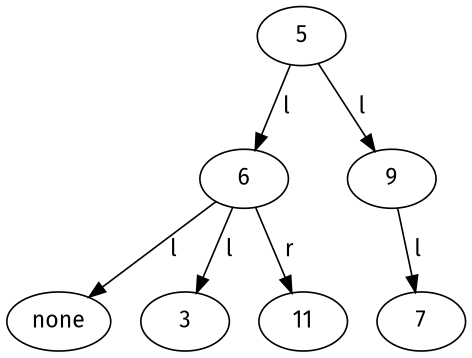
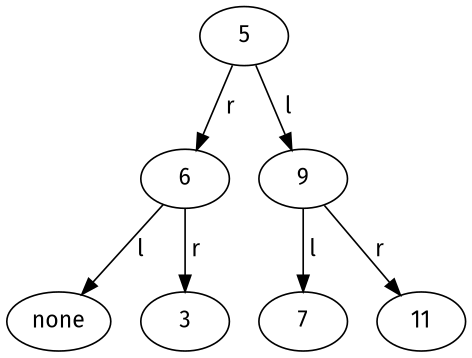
  digraph {
    fontname="Fira Sans"
    node [fontname="Fira Sans"]
    edge [fontname="Fira Sans"]
    n1 [label=6]
    none
    3
    5
    9
    7
    11
    n1 -> none [label=" l "]
-   n1 -> 3 [label=" l "]
-   5 -> n1 [label=" l "]
+   n1 -> 3 [label=" r "]
+   5 -> n1 [label=" r "]
    5 -> 9 [label=" l "]
    9 -> 7 [label=" l "]
-   n1 -> 11 [label=" r "]
+   9 -> 11 [label=" r "]
  }
